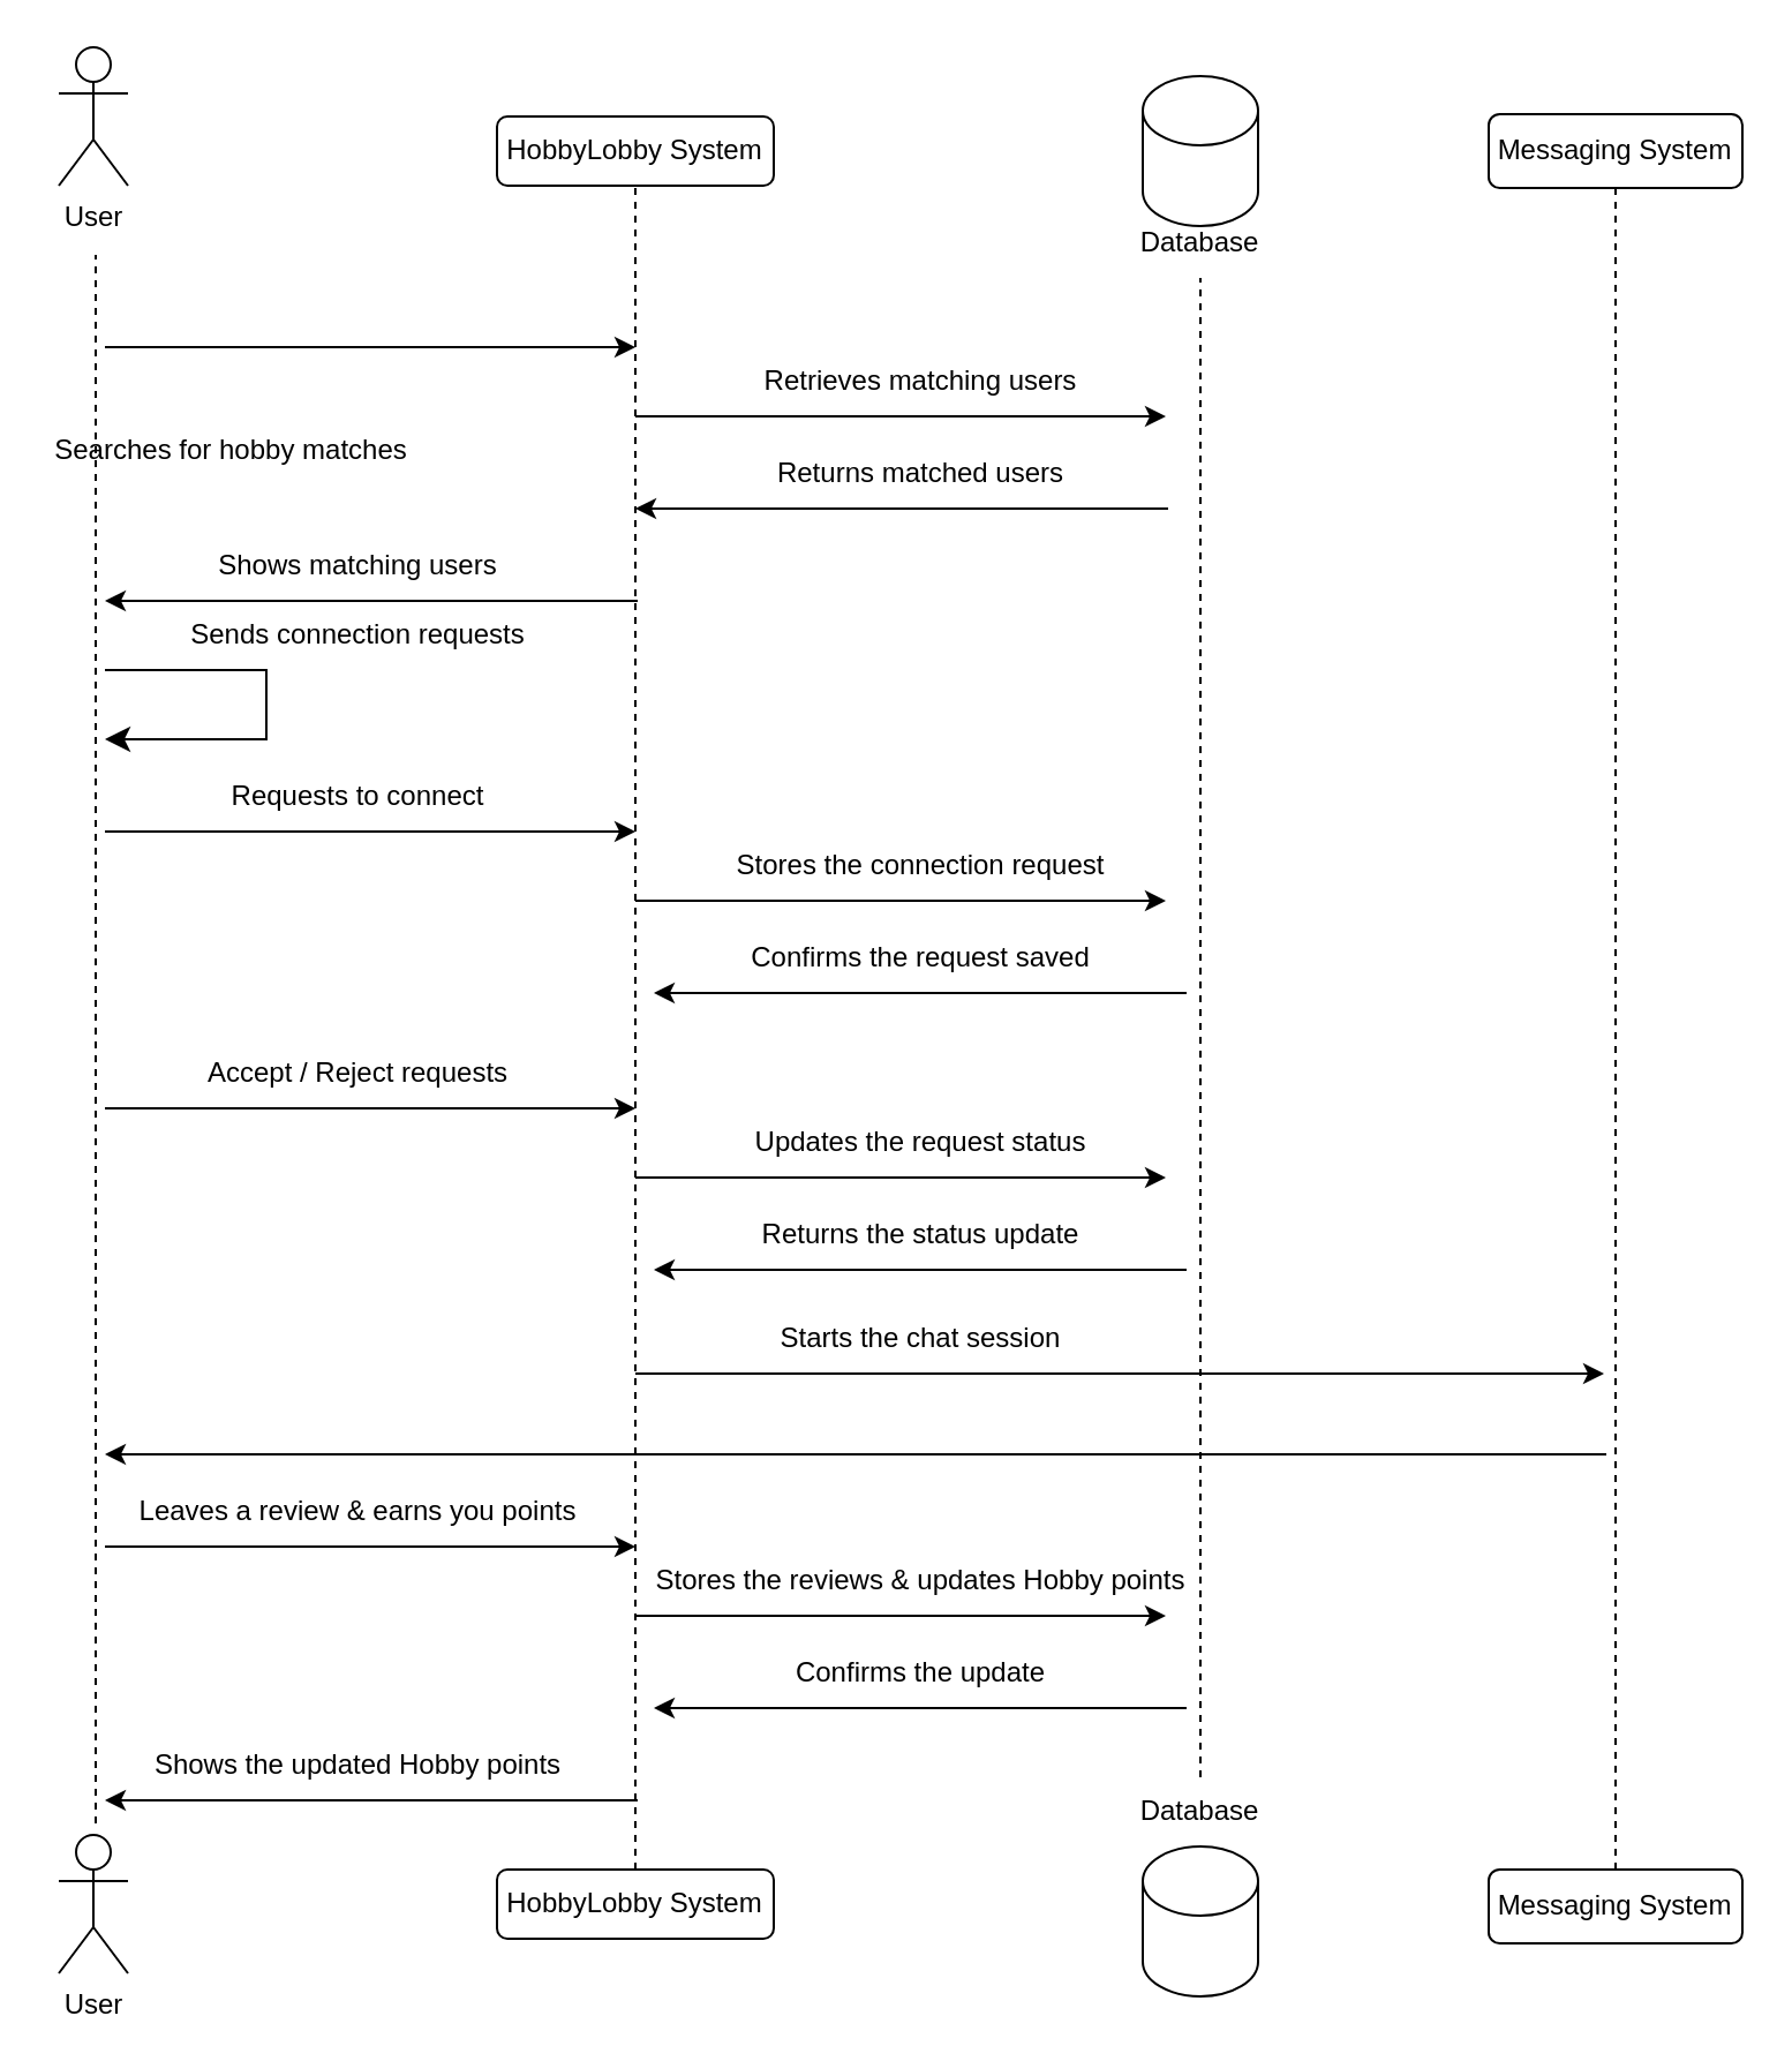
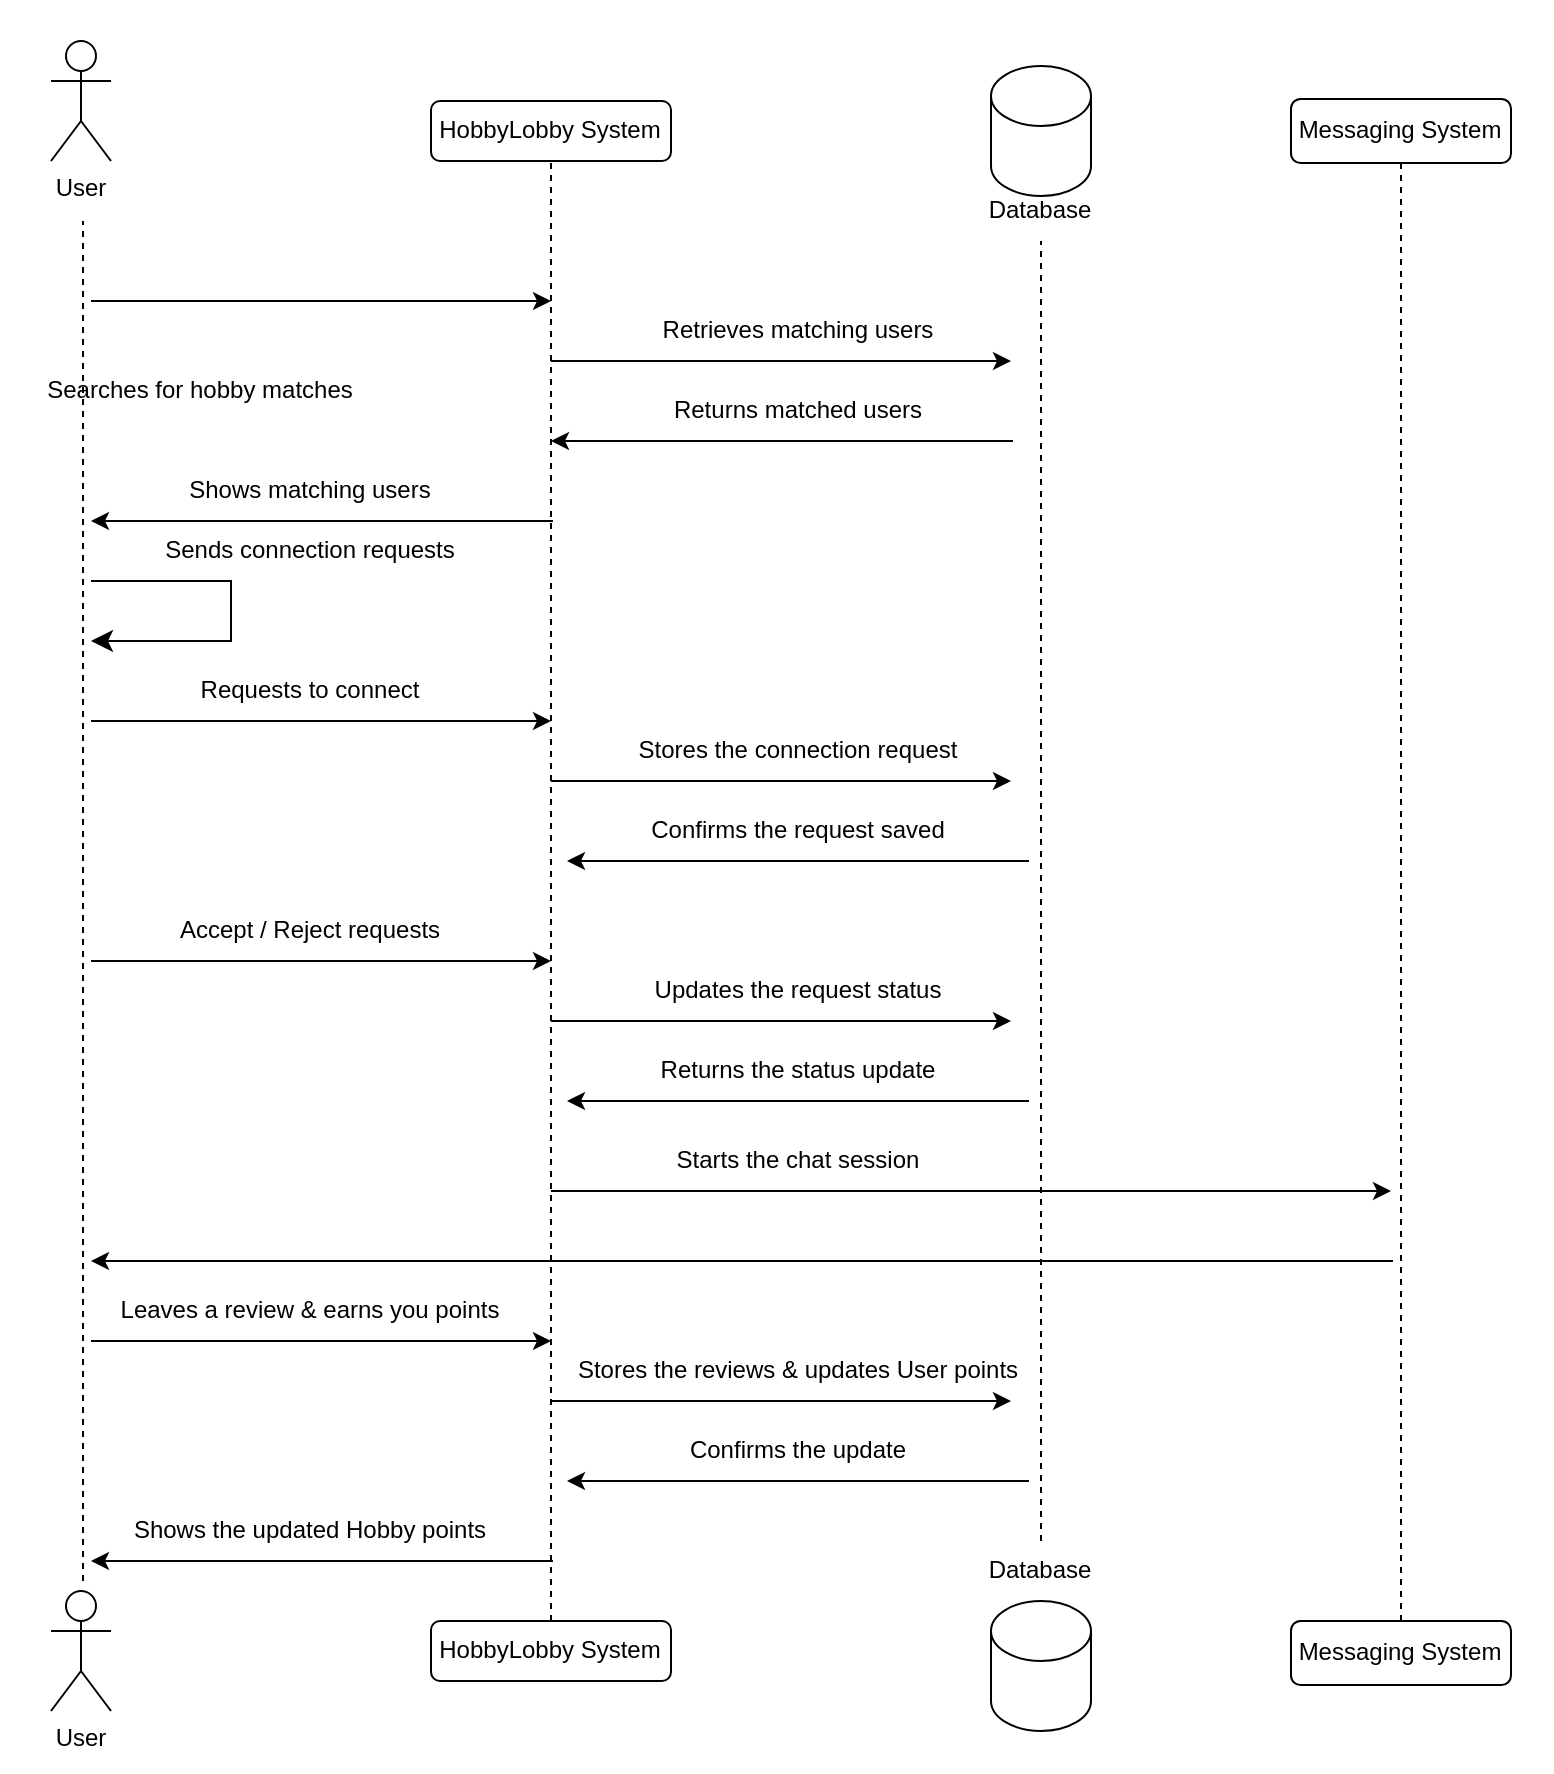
  <mxCell id="0" />
  <mxCell id="1" parent="0" />
  <mxCell id="2" value="User&lt;div&gt;&lt;br&gt;&lt;/div&gt;" style="shape=umlActor;verticalLabelPosition=bottom;verticalAlign=top;html=1;outlineConnect=0;" vertex="1" parent="1"><mxGeometry x="25" y="20" width="30" height="60" as="geometry" /></mxCell>
  <mxCell id="3" value="User" style="shape=umlActor;verticalLabelPosition=bottom;verticalAlign=top;html=1;outlineConnect=0;" vertex="1" parent="1"><mxGeometry x="25" y="795" width="30" height="60" as="geometry" /></mxCell>
  <mxCell id="4" value="" style="endArrow=none;dashed=1;html=1;rounded=0;" edge="1" parent="1"><mxGeometry width="50" height="50" relative="1" as="geometry"><mxPoint x="41" y="790" as="sourcePoint" /><mxPoint x="41" y="110" as="targetPoint" /></mxGeometry></mxCell>
  <mxCell id="5" value="HobbyLobby System" style="rounded=1;whiteSpace=wrap;html=1;" vertex="1" parent="1"><mxGeometry x="215" y="50" width="120" height="30" as="geometry" /></mxCell>
  <mxCell id="6" value="HobbyLobby System" style="rounded=1;whiteSpace=wrap;html=1;" vertex="1" parent="1"><mxGeometry x="215" y="810" width="120" height="30" as="geometry" /></mxCell>
  <mxCell id="7" value="" style="endArrow=none;dashed=1;html=1;rounded=0;entryX=0.5;entryY=1;entryDx=0;entryDy=0;exitX=0.5;exitY=0;exitDx=0;exitDy=0;" edge="1" parent="1" source="6" target="5"><mxGeometry width="50" height="50" relative="1" as="geometry"><mxPoint x="205" y="170" as="sourcePoint" /><mxPoint x="255" y="120" as="targetPoint" /></mxGeometry></mxCell>
  <mxCell id="8" value="" style="shape=cylinder3;whiteSpace=wrap;html=1;boundedLbl=1;backgroundOutline=1;size=15;" vertex="1" parent="1"><mxGeometry x="495" y="32.5" width="50" height="65" as="geometry" /></mxCell>
  <mxCell id="9" value="" style="shape=cylinder3;whiteSpace=wrap;html=1;boundedLbl=1;backgroundOutline=1;size=15;" vertex="1" parent="1"><mxGeometry x="495" y="800" width="50" height="65" as="geometry" /></mxCell>
  <mxCell id="10" value="" style="endArrow=none;dashed=1;html=1;rounded=0;entryX=0.5;entryY=1;entryDx=0;entryDy=0;exitX=0.5;exitY=0;exitDx=0;exitDy=0;" edge="1" parent="1" source="15" target="11"><mxGeometry width="50" height="50" relative="1" as="geometry"><mxPoint x="525" y="630" as="sourcePoint" /><mxPoint x="535" y="150" as="targetPoint" /></mxGeometry></mxCell>
  <mxCell id="11" value="Database" style="text;html=1;align=center;verticalAlign=middle;whiteSpace=wrap;rounded=0;" vertex="1" parent="1"><mxGeometry x="490" y="90" width="60" height="30" as="geometry" /></mxCell>
  <mxCell id="12" value="Messaging System" style="rounded=1;whiteSpace=wrap;html=1;" vertex="1" parent="1"><mxGeometry x="645" y="49" width="110" height="32" as="geometry" /></mxCell>
  <mxCell id="13" value="Messaging System" style="rounded=1;whiteSpace=wrap;html=1;" vertex="1" parent="1"><mxGeometry x="645" y="810" width="110" height="32" as="geometry" /></mxCell>
  <mxCell id="14" value="" style="endArrow=none;dashed=1;html=1;rounded=0;entryX=0.5;entryY=1;entryDx=0;entryDy=0;exitX=0.5;exitY=0;exitDx=0;exitDy=0;" edge="1" parent="1" source="13" target="12"><mxGeometry width="50" height="50" relative="1" as="geometry"><mxPoint x="665" y="240" as="sourcePoint" /><mxPoint x="715" y="190" as="targetPoint" /></mxGeometry></mxCell>
  <mxCell id="15" value="Database" style="text;html=1;align=center;verticalAlign=middle;whiteSpace=wrap;rounded=0;" vertex="1" parent="1"><mxGeometry x="490" y="770" width="60" height="30" as="geometry" /></mxCell>
  <mxCell id="16" value="" style="endArrow=classic;html=1;rounded=0;" edge="1" parent="1"><mxGeometry width="50" height="50" relative="1" as="geometry"><mxPoint x="45" y="150" as="sourcePoint" /><mxPoint x="275" y="150" as="targetPoint" /></mxGeometry></mxCell>
  <mxCell id="17" value="" style="endArrow=classic;html=1;rounded=0;" edge="1" parent="1"><mxGeometry width="50" height="50" relative="1" as="geometry"><mxPoint x="275" y="180" as="sourcePoint" /><mxPoint x="505" y="180" as="targetPoint" /></mxGeometry></mxCell>
  <mxCell id="18" value="" style="endArrow=classic;html=1;rounded=0;" edge="1" parent="1"><mxGeometry width="50" height="50" relative="1" as="geometry"><mxPoint x="506" y="220" as="sourcePoint" /><mxPoint x="275" y="220" as="targetPoint" /></mxGeometry></mxCell>
  <mxCell id="19" value="" style="endArrow=classic;html=1;rounded=0;" edge="1" parent="1"><mxGeometry width="50" height="50" relative="1" as="geometry"><mxPoint x="276" y="260" as="sourcePoint" /><mxPoint x="45" y="260" as="targetPoint" /></mxGeometry></mxCell>
  <mxCell id="20" value="" style="edgeStyle=elbowEdgeStyle;elbow=horizontal;endArrow=classic;html=1;curved=0;rounded=0;endSize=8;startSize=8;" edge="1" parent="1"><mxGeometry width="50" height="50" relative="1" as="geometry"><mxPoint x="45" y="290" as="sourcePoint" /><mxPoint x="45" y="320" as="targetPoint" /><Array as="points"><mxPoint x="115" y="310" /></Array></mxGeometry></mxCell>
  <mxCell id="21" value="" style="endArrow=classic;html=1;rounded=0;" edge="1" parent="1"><mxGeometry width="50" height="50" relative="1" as="geometry"><mxPoint x="45" y="360" as="sourcePoint" /><mxPoint x="275" y="360" as="targetPoint" /></mxGeometry></mxCell>
  <mxCell id="22" value="" style="endArrow=classic;html=1;rounded=0;" edge="1" parent="1"><mxGeometry width="50" height="50" relative="1" as="geometry"><mxPoint x="275" y="390" as="sourcePoint" /><mxPoint x="505" y="390" as="targetPoint" /></mxGeometry></mxCell>
  <mxCell id="23" value="" style="endArrow=classic;html=1;rounded=0;" edge="1" parent="1"><mxGeometry width="50" height="50" relative="1" as="geometry"><mxPoint x="514" y="430" as="sourcePoint" /><mxPoint x="283" y="430" as="targetPoint" /></mxGeometry></mxCell>
  <mxCell id="24" value="" style="endArrow=classic;html=1;rounded=0;" edge="1" parent="1"><mxGeometry width="50" height="50" relative="1" as="geometry"><mxPoint x="45" y="480" as="sourcePoint" /><mxPoint x="275" y="480" as="targetPoint" /></mxGeometry></mxCell>
  <mxCell id="25" value="" style="endArrow=classic;html=1;rounded=0;" edge="1" parent="1"><mxGeometry width="50" height="50" relative="1" as="geometry"><mxPoint x="275" y="510" as="sourcePoint" /><mxPoint x="505" y="510" as="targetPoint" /></mxGeometry></mxCell>
  <mxCell id="26" value="" style="endArrow=classic;html=1;rounded=0;" edge="1" parent="1"><mxGeometry width="50" height="50" relative="1" as="geometry"><mxPoint x="275" y="595" as="sourcePoint" /><mxPoint x="695" y="595" as="targetPoint" /></mxGeometry></mxCell>
  <mxCell id="27" value="" style="endArrow=classic;html=1;rounded=0;" edge="1" parent="1"><mxGeometry width="50" height="50" relative="1" as="geometry"><mxPoint x="514" y="550" as="sourcePoint" /><mxPoint x="283" y="550" as="targetPoint" /></mxGeometry></mxCell>
  <mxCell id="28" value="" style="endArrow=classic;html=1;rounded=0;" edge="1" parent="1"><mxGeometry width="50" height="50" relative="1" as="geometry"><mxPoint x="696" y="630" as="sourcePoint" /><mxPoint x="45" y="630" as="targetPoint" /></mxGeometry></mxCell>
  <mxCell id="29" value="" style="endArrow=classic;html=1;rounded=0;" edge="1" parent="1"><mxGeometry width="50" height="50" relative="1" as="geometry"><mxPoint x="45" y="670" as="sourcePoint" /><mxPoint x="275" y="670" as="targetPoint" /></mxGeometry></mxCell>
  <mxCell id="30" value="" style="endArrow=classic;html=1;rounded=0;" edge="1" parent="1"><mxGeometry width="50" height="50" relative="1" as="geometry"><mxPoint x="275" y="700" as="sourcePoint" /><mxPoint x="505" y="700" as="targetPoint" /></mxGeometry></mxCell>
  <mxCell id="31" value="" style="endArrow=classic;html=1;rounded=0;" edge="1" parent="1"><mxGeometry width="50" height="50" relative="1" as="geometry"><mxPoint x="514" y="740" as="sourcePoint" /><mxPoint x="283" y="740" as="targetPoint" /></mxGeometry></mxCell>
  <mxCell id="32" value="" style="endArrow=classic;html=1;rounded=0;" edge="1" parent="1"><mxGeometry width="50" height="50" relative="1" as="geometry"><mxPoint x="276" y="780" as="sourcePoint" /><mxPoint x="45" y="780" as="targetPoint" /></mxGeometry></mxCell>
  <mxCell id="33" value="Searches for hobby matches" style="text;html=1;align=center;verticalAlign=middle;whiteSpace=wrap;rounded=0;" vertex="1" parent="1"><mxGeometry x="20" y="180" width="160" height="30" as="geometry" /></mxCell>
  <mxCell id="34" value="Retrieves matching users" style="text;html=1;align=center;verticalAlign=middle;whiteSpace=wrap;rounded=0;" vertex="1" parent="1"><mxGeometry x="319" y="150" width="160" height="30" as="geometry" /></mxCell>
  <mxCell id="35" value="Returns matched users" style="text;html=1;align=center;verticalAlign=middle;whiteSpace=wrap;rounded=0;" vertex="1" parent="1"><mxGeometry x="334" y="190" width="130" height="30" as="geometry" /></mxCell>
  <mxCell id="36" value="Shows matching users" style="text;html=1;align=center;verticalAlign=middle;whiteSpace=wrap;rounded=0;" vertex="1" parent="1"><mxGeometry x="90" y="230" width="130" height="30" as="geometry" /></mxCell>
  <mxCell id="37" value="Sends connection requests" style="text;html=1;align=center;verticalAlign=middle;whiteSpace=wrap;rounded=0;" vertex="1" parent="1"><mxGeometry x="80" y="260" width="150" height="30" as="geometry" /></mxCell>
  <mxCell id="38" value="Requests to connect" style="text;html=1;align=center;verticalAlign=middle;whiteSpace=wrap;rounded=0;" vertex="1" parent="1"><mxGeometry x="95" y="330" width="120" height="30" as="geometry" /></mxCell>
  <mxCell id="39" value="Stores the connection request" style="text;html=1;align=center;verticalAlign=middle;whiteSpace=wrap;rounded=0;" vertex="1" parent="1"><mxGeometry x="314" y="360" width="170" height="30" as="geometry" /></mxCell>
  <mxCell id="40" value="Confirms the request saved" style="text;html=1;align=center;verticalAlign=middle;whiteSpace=wrap;rounded=0;" vertex="1" parent="1"><mxGeometry x="321" y="400" width="156" height="30" as="geometry" /></mxCell>
  <mxCell id="41" value="Accept / Reject requests" style="text;html=1;align=center;verticalAlign=middle;whiteSpace=wrap;rounded=0;" vertex="1" parent="1"><mxGeometry x="85" y="450" width="140" height="30" as="geometry" /></mxCell>
  <mxCell id="42" value="Updates the request status" style="text;html=1;align=center;verticalAlign=middle;whiteSpace=wrap;rounded=0;" vertex="1" parent="1"><mxGeometry x="326" y="480" width="146" height="30" as="geometry" /></mxCell>
  <mxCell id="43" value="Returns the status update" style="text;html=1;align=center;verticalAlign=middle;whiteSpace=wrap;rounded=0;" vertex="1" parent="1"><mxGeometry x="326" y="520" width="146" height="30" as="geometry" /></mxCell>
  <mxCell id="44" value="Starts the chat session" style="text;html=1;align=center;verticalAlign=middle;whiteSpace=wrap;rounded=0;" vertex="1" parent="1"><mxGeometry x="334" y="565" width="130" height="30" as="geometry" /></mxCell>
  <mxCell id="45" value="Leaves a review &amp;amp; earns you points" style="text;html=1;align=center;verticalAlign=middle;whiteSpace=wrap;rounded=0;" vertex="1" parent="1"><mxGeometry x="50" y="640" width="210" height="30" as="geometry" /></mxCell>
- <mxCell id="46" value="Stores the reviews &amp;amp; updates Hobby points" style="text;html=1;align=center;verticalAlign=middle;whiteSpace=wrap;rounded=0;" vertex="1" parent="1"><mxGeometry x="276" y="670" width="246" height="30" as="geometry" /></mxCell>
+ <mxCell id="46" value="Stores the reviews &amp;amp; updates User points" style="text;html=1;align=center;verticalAlign=middle;whiteSpace=wrap;rounded=0;" vertex="1" parent="1"><mxGeometry x="276" y="670" width="246" height="30" as="geometry" /></mxCell>
  <mxCell id="47" value="Confirms the update" style="text;html=1;align=center;verticalAlign=middle;whiteSpace=wrap;rounded=0;" vertex="1" parent="1"><mxGeometry x="341" y="710" width="116" height="30" as="geometry" /></mxCell>
  <mxCell id="48" value="Shows the updated Hobby points" style="text;html=1;align=center;verticalAlign=middle;whiteSpace=wrap;rounded=0;" vertex="1" parent="1"><mxGeometry x="65" y="750" width="180" height="30" as="geometry" /></mxCell>
